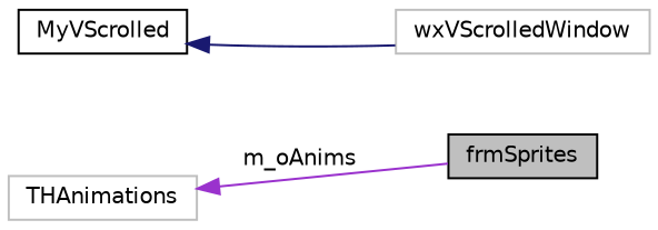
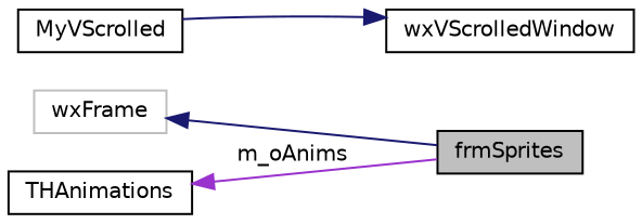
  digraph {
    rankdir=LR
    node [color=black fillcolor=white fontname=Helvetica fontsize=10 shape=record style=filled]
    edge [color=midnightblue dir=back fontname=Helvetica fontsize=10 labelfontname=Helvetica labelfontsize=10 style=solid]
    n1 [fillcolor=grey75 fontcolor=black height=0.2 label=frmSprites width=0.4]
-   n3 [color=grey75 height=0.2 label=THAnimations width=0.4]
+   n2 [color=grey75 height=0.2 label=wxFrame width=0.4]
+   n3 [height=0.2 label=THAnimations width=0.4]
    n4 [height=0.2 label=MyVScrolled width=0.4]
-   n5 [color=grey75 height=0.2 label=wxVScrolledWindow width=0.4]
+   n5 [height=0.2 label=wxVScrolledWindow width=0.4]
+   n2 -> n1
    n3 -> n1 [color=darkorchid3 label=" m_oAnims"]
-   n4 -> n5
+   n5 -> n4
  }
